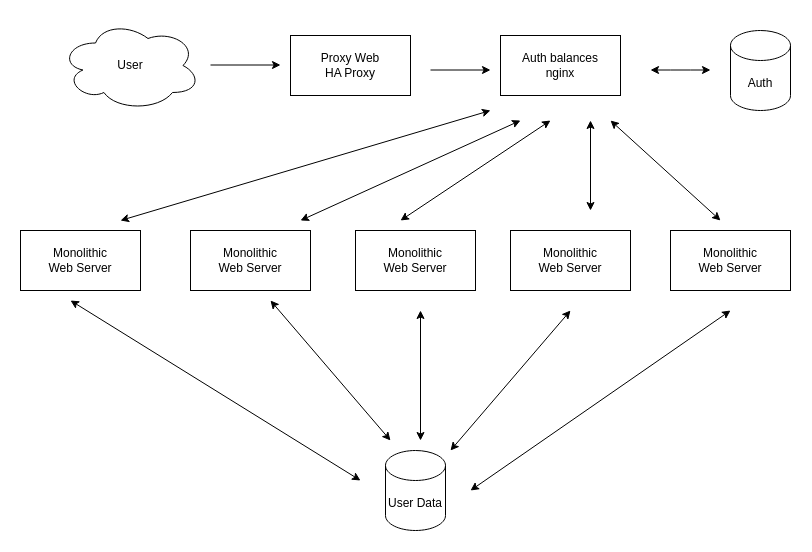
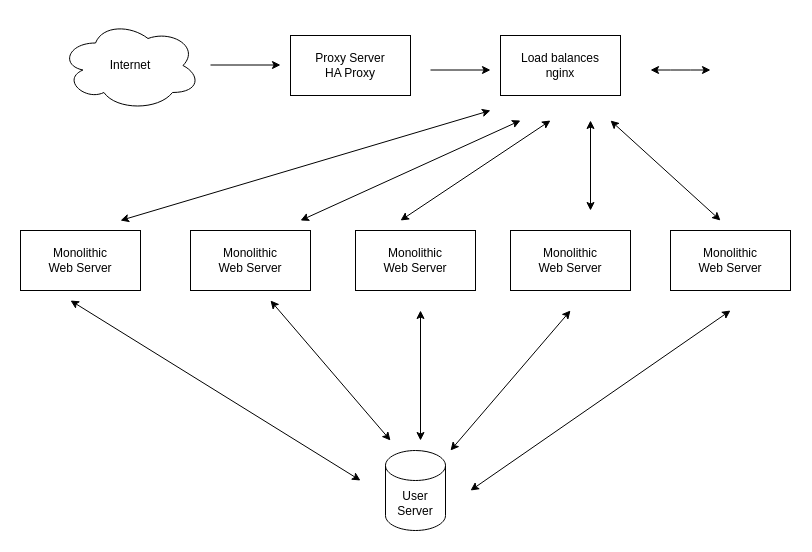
  <mxCell id="0" />
  <mxCell id="1" parent="0" />
- <mxCell id="2" value="User" style="ellipse;shape=cloud;whiteSpace=wrap;html=1;" vertex="1" parent="1"><mxGeometry x="60" y="20" width="140" height="90" as="geometry" /></mxCell>
- <mxCell id="3" value="Proxy Web&lt;br&gt;HA Proxy" style="rounded=0;whiteSpace=wrap;html=1;" vertex="1" parent="1"><mxGeometry x="290" y="35" width="120" height="60" as="geometry" /></mxCell>
- <mxCell id="4" value="Auth balances&lt;br&gt;nginx" style="rounded=0;whiteSpace=wrap;html=1;" vertex="1" parent="1"><mxGeometry x="500" y="35" width="120" height="60" as="geometry" /></mxCell>
+ <mxCell id="2" value="Internet" style="ellipse;shape=cloud;whiteSpace=wrap;html=1;" vertex="1" parent="1"><mxGeometry x="60" y="20" width="140" height="90" as="geometry" /></mxCell>
+ <mxCell id="3" value="Proxy Server&lt;br&gt;HA Proxy" style="rounded=0;whiteSpace=wrap;html=1;" vertex="1" parent="1"><mxGeometry x="290" y="35" width="120" height="60" as="geometry" /></mxCell>
+ <mxCell id="4" value="Load balances&lt;br&gt;nginx" style="rounded=0;whiteSpace=wrap;html=1;" vertex="1" parent="1"><mxGeometry x="500" y="35" width="120" height="60" as="geometry" /></mxCell>
  <mxCell id="5" value="Monolithic&lt;br&gt;Web Server" style="rounded=0;whiteSpace=wrap;html=1;" vertex="1" parent="1"><mxGeometry x="20" y="230" width="120" height="60" as="geometry" /></mxCell>
  <mxCell id="6" value="&lt;span&gt;Monolithic&lt;/span&gt;&lt;br&gt;&lt;span&gt;Web Server&lt;/span&gt;" style="rounded=0;whiteSpace=wrap;html=1;" vertex="1" parent="1"><mxGeometry x="190" y="230" width="120" height="60" as="geometry" /></mxCell>
  <mxCell id="7" value="&lt;span&gt;Monolithic&lt;/span&gt;&lt;br&gt;&lt;span&gt;Web Server&lt;/span&gt;" style="rounded=0;whiteSpace=wrap;html=1;" vertex="1" parent="1"><mxGeometry x="355" y="230" width="120" height="60" as="geometry" /></mxCell>
  <mxCell id="8" value="&lt;span&gt;Monolithic&lt;/span&gt;&lt;br&gt;&lt;span&gt;Web Server&lt;/span&gt;" style="rounded=0;whiteSpace=wrap;html=1;" vertex="1" parent="1"><mxGeometry x="510" y="230" width="120" height="60" as="geometry" /></mxCell>
  <mxCell id="9" value="&lt;span&gt;Monolithic&lt;/span&gt;&lt;br&gt;&lt;span&gt;Web Server&lt;/span&gt;" style="rounded=0;whiteSpace=wrap;html=1;" vertex="1" parent="1"><mxGeometry x="670" y="230" width="120" height="60" as="geometry" /></mxCell>
- <mxCell id="10" value="User Data" style="shape=cylinder3;whiteSpace=wrap;html=1;boundedLbl=1;backgroundOutline=1;size=15;" vertex="1" parent="1"><mxGeometry x="385" y="450" width="60" height="80" as="geometry" /></mxCell>
- <mxCell id="11" value="Auth" style="shape=cylinder3;whiteSpace=wrap;html=1;boundedLbl=1;backgroundOutline=1;size=15;" vertex="1" parent="1"><mxGeometry x="730" y="30" width="60" height="80" as="geometry" /></mxCell>
+ <mxCell id="10" value="User Server" style="shape=cylinder3;whiteSpace=wrap;html=1;boundedLbl=1;backgroundOutline=1;size=15;" vertex="1" parent="1"><mxGeometry x="385" y="450" width="60" height="80" as="geometry" /></mxCell>
  <mxCell id="12" value="" style="endArrow=classic;startArrow=classic;html=1;" edge="1" parent="1"><mxGeometry width="50" height="50" relative="1" as="geometry"><mxPoint x="650" y="69.5" as="sourcePoint" /><mxPoint x="710" y="69.5" as="targetPoint" /><Array as="points"><mxPoint x="680" y="69.5" /></Array></mxGeometry></mxCell>
  <mxCell id="13" value="" style="endArrow=classic;html=1;" edge="1" parent="1"><mxGeometry width="50" height="50" relative="1" as="geometry"><mxPoint x="430" y="69.5" as="sourcePoint" /><mxPoint x="490" y="69.5" as="targetPoint" /></mxGeometry></mxCell>
  <mxCell id="14" value="" style="endArrow=classic;html=1;" edge="1" parent="1"><mxGeometry width="50" height="50" relative="1" as="geometry"><mxPoint x="210" y="64.5" as="sourcePoint" /><mxPoint x="280" y="64.5" as="targetPoint" /></mxGeometry></mxCell>
  <mxCell id="15" value="" style="endArrow=classic;startArrow=classic;html=1;" edge="1" parent="1"><mxGeometry width="50" height="50" relative="1" as="geometry"><mxPoint x="120" y="220" as="sourcePoint" /><mxPoint x="490" y="110" as="targetPoint" /></mxGeometry></mxCell>
  <mxCell id="16" value="" style="endArrow=classic;startArrow=classic;html=1;" edge="1" parent="1"><mxGeometry width="50" height="50" relative="1" as="geometry"><mxPoint x="400" y="220" as="sourcePoint" /><mxPoint x="550" y="120" as="targetPoint" /></mxGeometry></mxCell>
  <mxCell id="17" value="" style="endArrow=classic;startArrow=classic;html=1;" edge="1" parent="1"><mxGeometry width="50" height="50" relative="1" as="geometry"><mxPoint x="300" y="220" as="sourcePoint" /><mxPoint x="520" y="120" as="targetPoint" /></mxGeometry></mxCell>
  <mxCell id="18" value="" style="endArrow=classic;startArrow=classic;html=1;" edge="1" parent="1"><mxGeometry width="50" height="50" relative="1" as="geometry"><mxPoint x="590" y="210" as="sourcePoint" /><mxPoint x="590" y="120" as="targetPoint" /></mxGeometry></mxCell>
  <mxCell id="19" value="" style="endArrow=classic;startArrow=classic;html=1;" edge="1" parent="1"><mxGeometry width="50" height="50" relative="1" as="geometry"><mxPoint x="720" y="220" as="sourcePoint" /><mxPoint x="610" y="120" as="targetPoint" /></mxGeometry></mxCell>
  <mxCell id="20" value="" style="endArrow=classic;startArrow=classic;html=1;" edge="1" parent="1"><mxGeometry width="50" height="50" relative="1" as="geometry"><mxPoint x="70" y="300" as="sourcePoint" /><mxPoint x="360" y="480" as="targetPoint" /></mxGeometry></mxCell>
  <mxCell id="21" value="" style="endArrow=classic;startArrow=classic;html=1;" edge="1" parent="1"><mxGeometry width="50" height="50" relative="1" as="geometry"><mxPoint x="390" y="440" as="sourcePoint" /><mxPoint x="270" y="300" as="targetPoint" /></mxGeometry></mxCell>
  <mxCell id="22" value="" style="endArrow=classic;startArrow=classic;html=1;" edge="1" parent="1"><mxGeometry width="50" height="50" relative="1" as="geometry"><mxPoint x="420" y="440" as="sourcePoint" /><mxPoint x="420" y="310" as="targetPoint" /></mxGeometry></mxCell>
  <mxCell id="23" value="" style="endArrow=classic;startArrow=classic;html=1;" edge="1" parent="1"><mxGeometry width="50" height="50" relative="1" as="geometry"><mxPoint x="450" y="450" as="sourcePoint" /><mxPoint x="570" y="310" as="targetPoint" /></mxGeometry></mxCell>
  <mxCell id="24" value="" style="endArrow=classic;startArrow=classic;html=1;" edge="1" parent="1"><mxGeometry width="50" height="50" relative="1" as="geometry"><mxPoint x="470" y="490" as="sourcePoint" /><mxPoint x="730" y="310" as="targetPoint" /></mxGeometry></mxCell>
